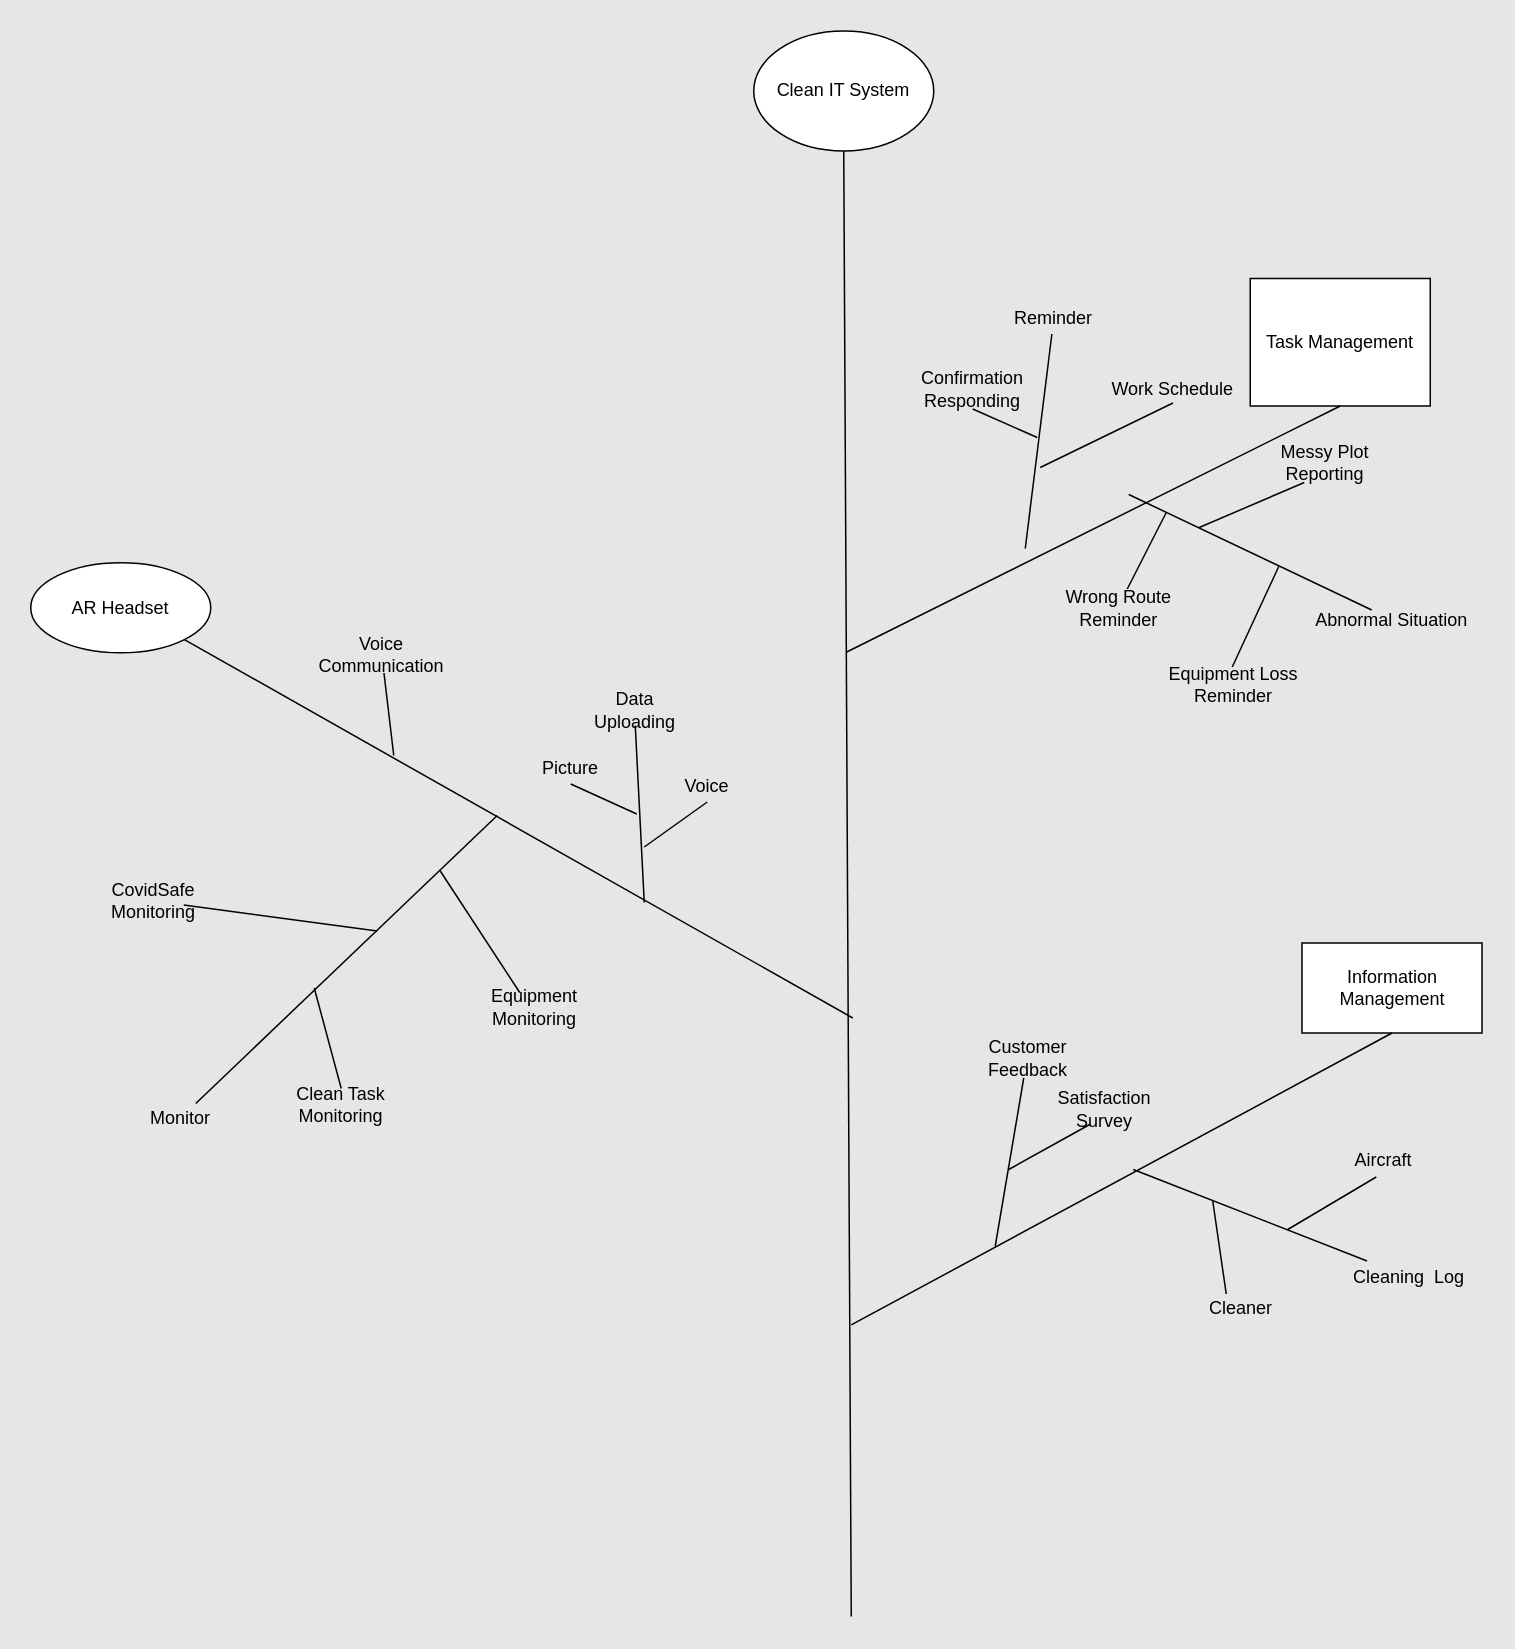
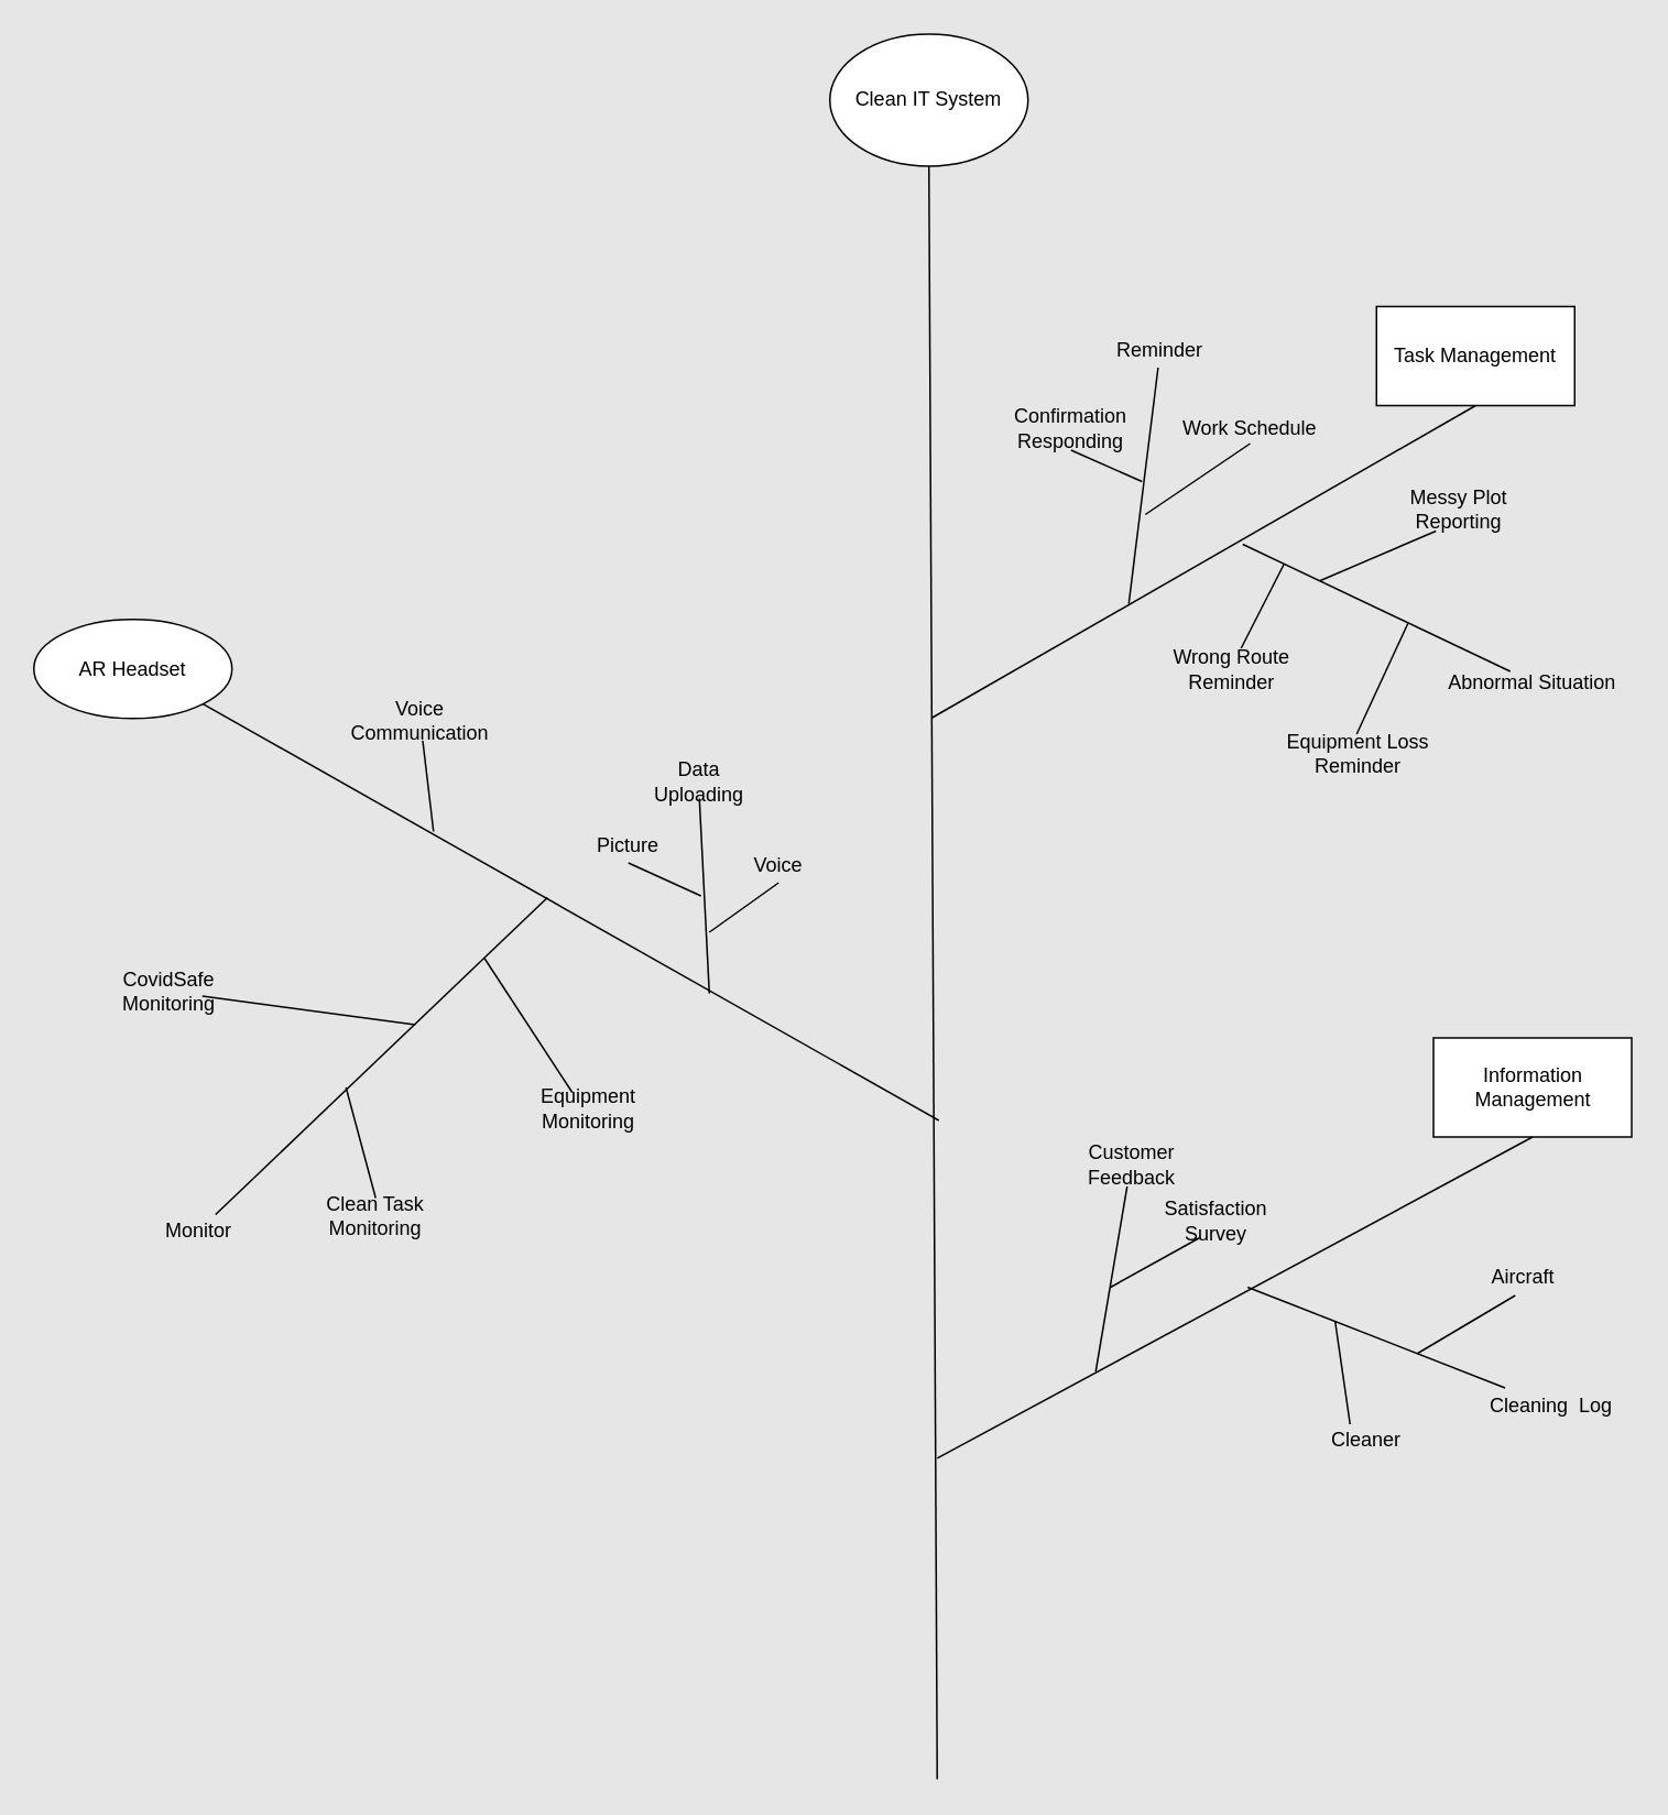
  <mxCell id="0" />
  <mxCell id="1" parent="0" />
  <mxCell id="2" value="Clean IT System" style="ellipse;whiteSpace=wrap;html=1;" vertex="1" parent="1"><mxGeometry x="502" y="20" width="120" height="80" as="geometry" /></mxCell>
  <mxCell id="3" value="" style="endArrow=none;html=1;entryX=0.5;entryY=1;entryDx=0;entryDy=0;" edge="1" parent="1" target="2"><mxGeometry width="50" height="50" relative="1" as="geometry"><mxPoint x="567" y="1077" as="sourcePoint" /><mxPoint x="633" y="509" as="targetPoint" /></mxGeometry></mxCell>
- <mxCell id="4" value="Task Management" style="rounded=0;whiteSpace=wrap;html=1;" vertex="1" parent="1"><mxGeometry x="833" y="185" width="120" height="85" as="geometry" /></mxCell>
+ <mxCell id="4" value="Task Management" style="rounded=0;whiteSpace=wrap;html=1;" vertex="1" parent="1"><mxGeometry x="833" y="185" width="120" height="60" as="geometry" /></mxCell>
  <mxCell id="5" value="" style="endArrow=none;html=1;entryX=0.5;entryY=1;entryDx=0;entryDy=0;" edge="1" parent="1" target="4"><mxGeometry width="50" height="50" relative="1" as="geometry"><mxPoint x="564" y="434" as="sourcePoint" /><mxPoint x="633" y="215" as="targetPoint" /></mxGeometry></mxCell>
  <mxCell id="6" value="" style="endArrow=none;html=1;" edge="1" parent="1" target="7"><mxGeometry width="50" height="50" relative="1" as="geometry"><mxPoint x="683" y="365" as="sourcePoint" /><mxPoint x="703" y="244" as="targetPoint" /></mxGeometry></mxCell>
  <mxCell id="7" value="Reminder" style="text;html=1;strokeColor=none;fillColor=none;align=center;verticalAlign=middle;whiteSpace=wrap;rounded=0;" vertex="1" parent="1"><mxGeometry x="682" y="202" width="40" height="20" as="geometry" /></mxCell>
  <mxCell id="8" value="" style="endArrow=none;html=1;entryX=0.5;entryY=1;entryDx=0;entryDy=0;" edge="1" parent="1" target="9"><mxGeometry width="50" height="50" relative="1" as="geometry"><mxPoint x="693" y="311" as="sourcePoint" /><mxPoint x="753" y="266" as="targetPoint" /><Array as="points" /></mxGeometry></mxCell>
- <mxCell id="9" value="Work Schedule" style="text;html=1;strokeColor=none;fillColor=none;align=center;verticalAlign=middle;whiteSpace=wrap;rounded=0;" vertex="1" parent="1"><mxGeometry x="736" y="250" width="91" height="18" as="geometry" /></mxCell>
+ <mxCell id="9" value="Work Schedule" style="text;html=1;strokeColor=none;fillColor=none;align=center;verticalAlign=middle;whiteSpace=wrap;rounded=0;" vertex="1" parent="1"><mxGeometry x="711" y="250" width="91" height="18" as="geometry" /></mxCell>
  <mxCell id="10" value="" style="endArrow=none;html=1;entryX=0.5;entryY=1;entryDx=0;entryDy=0;" edge="1" parent="1" target="11"><mxGeometry width="50" height="50" relative="1" as="geometry"><mxPoint x="691" y="291" as="sourcePoint" /><mxPoint x="657" y="256" as="targetPoint" /></mxGeometry></mxCell>
  <mxCell id="11" value="Confirmation Responding" style="text;html=1;strokeColor=none;fillColor=none;align=center;verticalAlign=middle;whiteSpace=wrap;rounded=0;" vertex="1" parent="1"><mxGeometry x="637" y="246" width="22" height="26" as="geometry" /></mxCell>
  <mxCell id="12" value="" style="endArrow=none;html=1;" edge="1" parent="1"><mxGeometry width="50" height="50" relative="1" as="geometry"><mxPoint x="914" y="406" as="sourcePoint" /><mxPoint x="752" y="329" as="targetPoint" /></mxGeometry></mxCell>
  <mxCell id="13" value="Abnormal Situation" style="text;html=1;strokeColor=none;fillColor=none;align=center;verticalAlign=middle;whiteSpace=wrap;rounded=0;" vertex="1" parent="1"><mxGeometry x="869" y="404" width="117" height="18" as="geometry" /></mxCell>
  <mxCell id="14" value="" style="endArrow=none;html=1;" edge="1" parent="1"><mxGeometry width="50" height="50" relative="1" as="geometry"><mxPoint x="799" y="351" as="sourcePoint" /><mxPoint x="869" y="321" as="targetPoint" /></mxGeometry></mxCell>
  <mxCell id="15" value="Messy Plot Reporting" style="text;html=1;strokeColor=none;fillColor=none;align=center;verticalAlign=middle;whiteSpace=wrap;rounded=0;" vertex="1" parent="1"><mxGeometry x="847" y="297" width="72" height="22" as="geometry" /></mxCell>
  <mxCell id="16" value="" style="endArrow=none;html=1;" edge="1" parent="1"><mxGeometry width="50" height="50" relative="1" as="geometry"><mxPoint x="751" y="392" as="sourcePoint" /><mxPoint x="777" y="341" as="targetPoint" /></mxGeometry></mxCell>
  <mxCell id="17" value="Wrong Route Reminder" style="text;html=1;strokeColor=none;fillColor=none;align=center;verticalAlign=middle;whiteSpace=wrap;rounded=0;" vertex="1" parent="1"><mxGeometry x="708" y="394" width="75" height="21" as="geometry" /></mxCell>
  <mxCell id="18" value="" style="endArrow=none;html=1;" edge="1" parent="1"><mxGeometry width="50" height="50" relative="1" as="geometry"><mxPoint x="821" y="444" as="sourcePoint" /><mxPoint x="852" y="377" as="targetPoint" /></mxGeometry></mxCell>
  <mxCell id="19" value="Equipment Loss Reminder" style="text;html=1;strokeColor=none;fillColor=none;align=center;verticalAlign=middle;whiteSpace=wrap;rounded=0;" vertex="1" parent="1"><mxGeometry x="772" y="448" width="100" height="15" as="geometry" /></mxCell>
  <mxCell id="20" value="Information Management" style="rounded=0;whiteSpace=wrap;html=1;" vertex="1" parent="1"><mxGeometry x="867.5" y="628" width="120" height="60" as="geometry" /></mxCell>
  <mxCell id="21" value="" style="endArrow=none;html=1;entryX=0.5;entryY=1;entryDx=0;entryDy=0;" edge="1" parent="1" target="20"><mxGeometry width="50" height="50" relative="1" as="geometry"><mxPoint x="567" y="882.6" as="sourcePoint" /><mxPoint x="633" y="515" as="targetPoint" /></mxGeometry></mxCell>
  <mxCell id="22" value="" style="endArrow=none;html=1;" edge="1" parent="1" target="23"><mxGeometry width="50" height="50" relative="1" as="geometry"><mxPoint x="755" y="779" as="sourcePoint" /><mxPoint x="761" y="780" as="targetPoint" /></mxGeometry></mxCell>
  <mxCell id="23" value="Cleaning&amp;nbsp; Log" style="text;html=1;strokeColor=none;fillColor=none;align=center;verticalAlign=middle;whiteSpace=wrap;rounded=0;" vertex="1" parent="1"><mxGeometry x="894" y="840" width="90" height="22" as="geometry" /></mxCell>
  <mxCell id="24" value="" style="endArrow=none;html=1;entryX=0.25;entryY=0;entryDx=0;entryDy=0;" edge="1" parent="1" target="25"><mxGeometry width="50" height="50" relative="1" as="geometry"><mxPoint x="808" y="800" as="sourcePoint" /><mxPoint x="822" y="804" as="targetPoint" /></mxGeometry></mxCell>
  <mxCell id="25" value="Cleaner" style="text;html=1;strokeColor=none;fillColor=none;align=center;verticalAlign=middle;whiteSpace=wrap;rounded=0;" vertex="1" parent="1"><mxGeometry x="807" y="862" width="40" height="20" as="geometry" /></mxCell>
  <mxCell id="26" value="" style="endArrow=none;html=1;" edge="1" parent="1"><mxGeometry width="50" height="50" relative="1" as="geometry"><mxPoint x="858" y="819" as="sourcePoint" /><mxPoint x="917" y="784" as="targetPoint" /></mxGeometry></mxCell>
  <mxCell id="27" value="Aircraft" style="text;html=1;strokeColor=none;fillColor=none;align=center;verticalAlign=middle;whiteSpace=wrap;rounded=0;" vertex="1" parent="1"><mxGeometry x="902" y="763" width="40" height="20" as="geometry" /></mxCell>
  <mxCell id="28" value="" style="endArrow=none;html=1;" edge="1" parent="1"><mxGeometry width="50" height="50" relative="1" as="geometry"><mxPoint x="663" y="830" as="sourcePoint" /><mxPoint x="682" y="718" as="targetPoint" /></mxGeometry></mxCell>
  <mxCell id="29" value="Customer Feedback" style="text;html=1;strokeColor=none;fillColor=none;align=center;verticalAlign=middle;whiteSpace=wrap;rounded=0;" vertex="1" parent="1"><mxGeometry x="662" y="700" width="46" height="9" as="geometry" /></mxCell>
  <mxCell id="30" value="" style="endArrow=none;html=1;entryX=0.25;entryY=1;entryDx=0;entryDy=0;" edge="1" parent="1" target="31"><mxGeometry width="50" height="50" relative="1" as="geometry"><mxPoint x="672" y="779" as="sourcePoint" /><mxPoint x="732" y="729" as="targetPoint" /></mxGeometry></mxCell>
  <mxCell id="31" value="Satisfaction Survey" style="text;html=1;strokeColor=none;fillColor=none;align=center;verticalAlign=middle;whiteSpace=wrap;rounded=0;" vertex="1" parent="1"><mxGeometry x="716" y="729" width="40" height="20" as="geometry" /></mxCell>
  <mxCell id="32" value="AR Headset" style="ellipse;whiteSpace=wrap;html=1;" vertex="1" parent="1"><mxGeometry x="20" y="374.5" width="120" height="60" as="geometry" /></mxCell>
  <mxCell id="33" value="" style="endArrow=none;html=1;entryX=1;entryY=1;entryDx=0;entryDy=0;" edge="1" parent="1" target="32"><mxGeometry width="50" height="50" relative="1" as="geometry"><mxPoint x="568" y="678" as="sourcePoint" /><mxPoint x="343" y="434" as="targetPoint" /></mxGeometry></mxCell>
  <mxCell id="34" value="" style="endArrow=none;html=1;" edge="1" parent="1" target="35"><mxGeometry width="50" height="50" relative="1" as="geometry"><mxPoint x="262" y="503" as="sourcePoint" /><mxPoint x="262" y="426" as="targetPoint" /></mxGeometry></mxCell>
  <mxCell id="35" value="Voice Communication" style="text;html=1;strokeColor=none;fillColor=none;align=center;verticalAlign=middle;whiteSpace=wrap;rounded=0;" vertex="1" parent="1"><mxGeometry x="212" y="423" width="84" height="25" as="geometry" /></mxCell>
  <mxCell id="36" value="" style="endArrow=none;html=1;entryX=0.5;entryY=1;entryDx=0;entryDy=0;" edge="1" parent="1" target="37"><mxGeometry width="50" height="50" relative="1" as="geometry"><mxPoint x="429" y="601" as="sourcePoint" /><mxPoint x="406" y="502" as="targetPoint" /></mxGeometry></mxCell>
  <mxCell id="37" value="Data Uploading" style="text;html=1;strokeColor=none;fillColor=none;align=center;verticalAlign=middle;whiteSpace=wrap;rounded=0;" vertex="1" parent="1"><mxGeometry x="403" y="463" width="40" height="20" as="geometry" /></mxCell>
  <mxCell id="38" value="" style="endArrow=none;html=1;entryX=0.5;entryY=1;entryDx=0;entryDy=0;" edge="1" parent="1" target="39"><mxGeometry width="50" height="50" relative="1" as="geometry"><mxPoint x="429" y="564" as="sourcePoint" /><mxPoint x="468" y="526" as="targetPoint" /></mxGeometry></mxCell>
  <mxCell id="39" value="Voice" style="text;html=1;strokeColor=none;fillColor=none;align=center;verticalAlign=middle;whiteSpace=wrap;rounded=0;" vertex="1" parent="1"><mxGeometry x="451" y="514" width="40" height="20" as="geometry" /></mxCell>
  <mxCell id="40" value="Picture" style="text;html=1;strokeColor=none;fillColor=none;align=center;verticalAlign=middle;whiteSpace=wrap;rounded=0;" vertex="1" parent="1"><mxGeometry x="360" y="502" width="40" height="20" as="geometry" /></mxCell>
  <mxCell id="41" value="" style="endArrow=none;html=1;entryX=0.5;entryY=1;entryDx=0;entryDy=0;" edge="1" parent="1" target="40"><mxGeometry width="50" height="50" relative="1" as="geometry"><mxPoint x="424" y="542" as="sourcePoint" /><mxPoint x="390" y="394" as="targetPoint" /></mxGeometry></mxCell>
  <mxCell id="42" value="Monitor" style="text;html=1;strokeColor=none;fillColor=none;align=center;verticalAlign=middle;whiteSpace=wrap;rounded=0;" vertex="1" parent="1"><mxGeometry x="100" y="735" width="40" height="20" as="geometry" /></mxCell>
  <mxCell id="43" value="" style="endArrow=none;html=1;exitX=0.75;exitY=0;exitDx=0;exitDy=0;" edge="1" parent="1" source="42"><mxGeometry width="50" height="50" relative="1" as="geometry"><mxPoint x="281" y="593" as="sourcePoint" /><mxPoint x="331" y="543" as="targetPoint" /></mxGeometry></mxCell>
  <mxCell id="44" value="Clean Task Monitoring" style="text;html=1;strokeColor=none;fillColor=none;align=center;verticalAlign=middle;whiteSpace=wrap;rounded=0;" vertex="1" parent="1"><mxGeometry x="173" y="725" width="108" height="21" as="geometry" /></mxCell>
  <mxCell id="45" value="" style="endArrow=none;html=1;exitX=0.5;exitY=0;exitDx=0;exitDy=0;" edge="1" parent="1" source="44"><mxGeometry width="50" height="50" relative="1" as="geometry"><mxPoint x="287" y="729" as="sourcePoint" /><mxPoint x="209" y="658" as="targetPoint" /></mxGeometry></mxCell>
  <mxCell id="46" value="CovidSafe Monitoring" style="text;html=1;strokeColor=none;fillColor=none;align=center;verticalAlign=middle;whiteSpace=wrap;rounded=0;" vertex="1" parent="1"><mxGeometry x="82" y="590" width="40" height="20" as="geometry" /></mxCell>
  <mxCell id="47" value="" style="endArrow=none;html=1;" edge="1" parent="1" source="46"><mxGeometry width="50" height="50" relative="1" as="geometry"><mxPoint x="186" y="625" as="sourcePoint" /><mxPoint x="251" y="620" as="targetPoint" /></mxGeometry></mxCell>
  <mxCell id="48" value="Equipment Monitoring" style="text;html=1;strokeColor=none;fillColor=none;align=center;verticalAlign=middle;whiteSpace=wrap;rounded=0;" vertex="1" parent="1"><mxGeometry x="336" y="661" width="40" height="20" as="geometry" /></mxCell>
  <mxCell id="49" value="" style="endArrow=none;html=1;entryX=0.25;entryY=0;entryDx=0;entryDy=0;" edge="1" parent="1" target="48"><mxGeometry width="50" height="50" relative="1" as="geometry"><mxPoint x="293" y="580" as="sourcePoint" /><mxPoint x="337" y="679" as="targetPoint" /></mxGeometry></mxCell>
